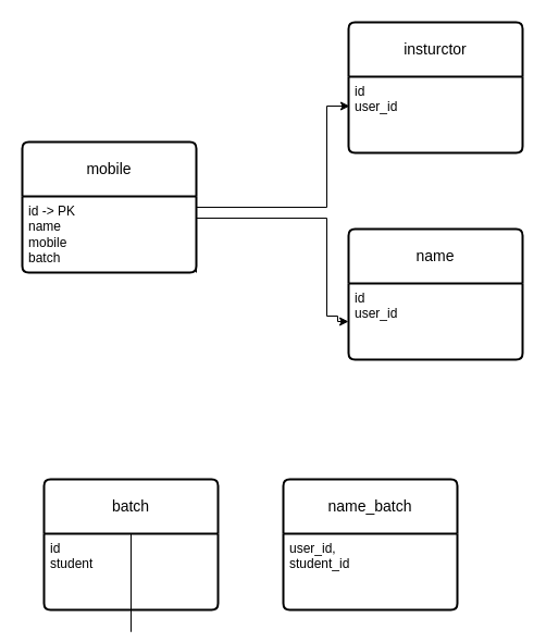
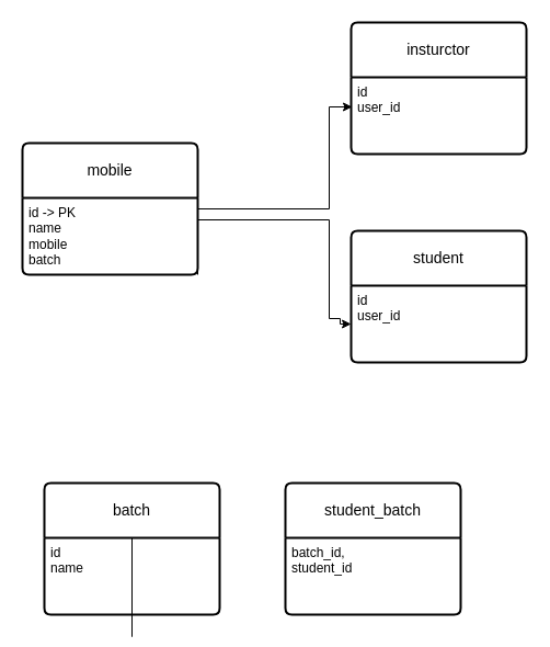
  <mxCell id="0" />
  <mxCell id="1" parent="0" />
- <mxCell id="2" value="name" style="swimlane;childLayout=stackLayout;horizontal=1;startSize=50;horizontalStack=0;rounded=1;fontSize=14;fontStyle=0;strokeWidth=2;resizeParent=0;resizeLast=1;shadow=0;dashed=0;align=center;arcSize=4;whiteSpace=wrap;html=1;" vertex="1" parent="1"><mxGeometry x="320" y="210" width="160" height="120" as="geometry" /></mxCell>
+ <mxCell id="2" value="student" style="swimlane;childLayout=stackLayout;horizontal=1;startSize=50;horizontalStack=0;rounded=1;fontSize=14;fontStyle=0;strokeWidth=2;resizeParent=0;resizeLast=1;shadow=0;dashed=0;align=center;arcSize=4;whiteSpace=wrap;html=1;" vertex="1" parent="1"><mxGeometry x="320" y="210" width="160" height="120" as="geometry" /></mxCell>
  <mxCell id="3" value="id&lt;br&gt;user_id" style="align=left;strokeColor=none;fillColor=none;spacingLeft=4;fontSize=12;verticalAlign=top;resizable=0;rotatable=0;part=1;html=1;" vertex="1" parent="2"><mxGeometry y="50" width="160" height="70" as="geometry" /></mxCell>
  <mxCell id="4" value="mobile" style="swimlane;childLayout=stackLayout;horizontal=1;startSize=50;horizontalStack=0;rounded=1;fontSize=14;fontStyle=0;strokeWidth=2;resizeParent=0;resizeLast=1;shadow=0;dashed=0;align=center;arcSize=4;whiteSpace=wrap;html=1;" vertex="1" parent="1"><mxGeometry x="20" y="130" width="160" height="120" as="geometry" /></mxCell>
  <mxCell id="5" value="id -&amp;gt; PK&lt;br&gt;name&lt;br&gt;mobile&lt;br&gt;batch" style="align=left;strokeColor=none;fillColor=none;spacingLeft=4;fontSize=12;verticalAlign=top;resizable=0;rotatable=0;part=1;html=1;" vertex="1" parent="4"><mxGeometry y="50" width="160" height="70" as="geometry" /></mxCell>
  <mxCell id="6" value="insturctor" style="swimlane;childLayout=stackLayout;horizontal=1;startSize=50;horizontalStack=0;rounded=1;fontSize=14;fontStyle=0;strokeWidth=2;resizeParent=0;resizeLast=1;shadow=0;dashed=0;align=center;arcSize=4;whiteSpace=wrap;html=1;" vertex="1" parent="1"><mxGeometry x="320" y="20" width="160" height="120" as="geometry" /></mxCell>
  <mxCell id="7" value="id&lt;br&gt;user_id" style="align=left;strokeColor=none;fillColor=none;spacingLeft=4;fontSize=12;verticalAlign=top;resizable=0;rotatable=0;part=1;html=1;" vertex="1" parent="6"><mxGeometry y="50" width="160" height="70" as="geometry" /></mxCell>
  <mxCell id="8" style="edgeStyle=orthogonalEdgeStyle;rounded=0;orthogonalLoop=1;jettySize=auto;html=1;" edge="1" parent="1" source="9" target="10"><mxGeometry relative="1" as="geometry" /></mxCell>
  <mxCell id="9" value="batch" style="swimlane;childLayout=stackLayout;horizontal=1;startSize=50;horizontalStack=0;rounded=1;fontSize=14;fontStyle=0;strokeWidth=2;resizeParent=0;resizeLast=1;shadow=0;dashed=0;align=center;arcSize=4;whiteSpace=wrap;html=1;" vertex="1" parent="1"><mxGeometry x="40" y="440" width="160" height="120" as="geometry" /></mxCell>
- <mxCell id="10" value="id&lt;br&gt;student" style="align=left;strokeColor=none;fillColor=none;spacingLeft=4;fontSize=12;verticalAlign=top;resizable=0;rotatable=0;part=1;html=1;" vertex="1" parent="9"><mxGeometry y="50" width="160" height="70" as="geometry" /></mxCell>
- <mxCell id="11" value="name_batch" style="swimlane;childLayout=stackLayout;horizontal=1;startSize=50;horizontalStack=0;rounded=1;fontSize=14;fontStyle=0;strokeWidth=2;resizeParent=0;resizeLast=1;shadow=0;dashed=0;align=center;arcSize=4;whiteSpace=wrap;html=1;" vertex="1" parent="1"><mxGeometry x="260" y="440" width="160" height="120" as="geometry" /></mxCell>
- <mxCell id="12" value="user_id,&lt;br&gt;student_id" style="align=left;strokeColor=none;fillColor=none;spacingLeft=4;fontSize=12;verticalAlign=top;resizable=0;rotatable=0;part=1;html=1;" vertex="1" parent="11"><mxGeometry y="50" width="160" height="70" as="geometry" /></mxCell>
+ <mxCell id="10" value="id&lt;br&gt;name" style="align=left;strokeColor=none;fillColor=none;spacingLeft=4;fontSize=12;verticalAlign=top;resizable=0;rotatable=0;part=1;html=1;" vertex="1" parent="9"><mxGeometry y="50" width="160" height="70" as="geometry" /></mxCell>
+ <mxCell id="11" value="student_batch" style="swimlane;childLayout=stackLayout;horizontal=1;startSize=50;horizontalStack=0;rounded=1;fontSize=14;fontStyle=0;strokeWidth=2;resizeParent=0;resizeLast=1;shadow=0;dashed=0;align=center;arcSize=4;whiteSpace=wrap;html=1;" vertex="1" parent="1"><mxGeometry x="260" y="440" width="160" height="120" as="geometry" /></mxCell>
+ <mxCell id="12" value="batch_id,&lt;br&gt;student_id" style="align=left;strokeColor=none;fillColor=none;spacingLeft=4;fontSize=12;verticalAlign=top;resizable=0;rotatable=0;part=1;html=1;" vertex="1" parent="11"><mxGeometry y="50" width="160" height="70" as="geometry" /></mxCell>
  <mxCell id="13" style="edgeStyle=orthogonalEdgeStyle;rounded=0;orthogonalLoop=1;jettySize=auto;html=1;exitX=1;exitY=0;exitDx=0;exitDy=0;entryX=0.006;entryY=0.386;entryDx=0;entryDy=0;entryPerimeter=0;" edge="1" parent="1" source="5" target="7"><mxGeometry relative="1" as="geometry"><Array as="points"><mxPoint x="180" y="190" /><mxPoint x="300" y="190" /><mxPoint x="300" y="97" /></Array></mxGeometry></mxCell>
  <mxCell id="14" style="edgeStyle=orthogonalEdgeStyle;rounded=0;orthogonalLoop=1;jettySize=auto;html=1;exitX=1;exitY=1;exitDx=0;exitDy=0;entryX=0;entryY=0.5;entryDx=0;entryDy=0;" edge="1" parent="1" source="5" target="3"><mxGeometry relative="1" as="geometry"><Array as="points"><mxPoint x="180" y="200" /><mxPoint x="300" y="200" /><mxPoint x="300" y="290" /><mxPoint x="310" y="290" /><mxPoint x="310" y="295" /></Array></mxGeometry></mxCell>
